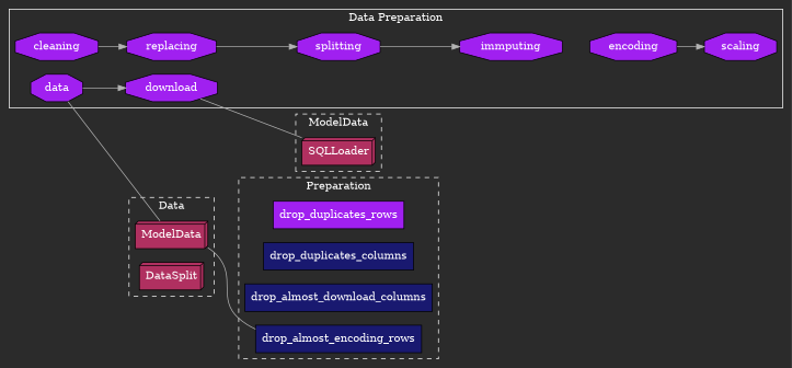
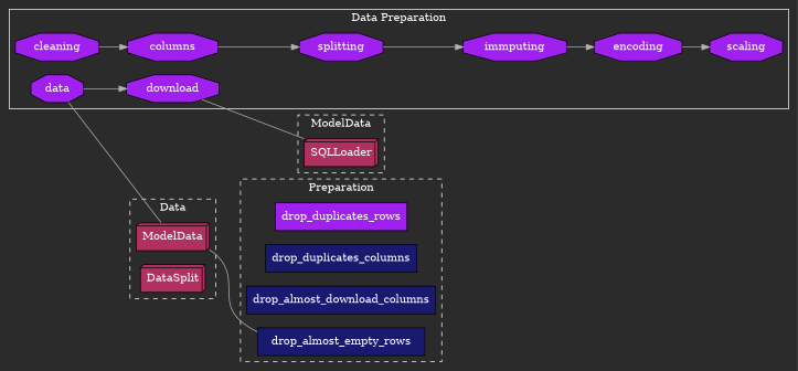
  digraph {
    bgcolor=gray17
    color=white
    compound=true
    fontcolor=white
    rankdir=LR
    style=dashed
    node [fillcolor=purple fontcolor=white shape=octagon style=filled]
    edge [color=gray70]
    data
    download
    cleaning
-   replacing
+   replacing [label=columns]
    splitting
    immputing
    encoding
    scaling
    ModelData [fillcolor=maroon shape=box3d]
    DataSplit [fillcolor=maroon shape=box3d]
    SQLLoader [fillcolor=maroon shape=box3d]
    drop_duplicates_rows [shape=box]
    drop_duplicates_columns [fillcolor=midnightblue shape=box]
    n14 [fillcolor=midnightblue label=drop_almost_download_columns shape=box]
-   drop_almost_empty_rows [fillcolor=midnightblue shape=box label=drop_almost_encoding_rows]
+   drop_almost_empty_rows [fillcolor=midnightblue shape=box]
    subgraph sub_1 {
      data
      download
      cleaning
      replacing
      splitting
      immputing
      encoding
      scaling
    }
    subgraph sub_2 {
      ModelData
      DataSplit
      SQLLoader
    }
    subgraph sub_3 {
      drop_duplicates_rows
      drop_duplicates_columns
      n14
      drop_almost_empty_rows
    }
    subgraph cluster_4 {
      label="Data Preparation"
      style=solid
      data
      download
      cleaning
      replacing
      splitting
      immputing
      encoding
      scaling
    }
    subgraph cluster_5 {
      label=Data
      ModelData
      DataSplit
    }
    subgraph cluster_6 {
      label=ModelData
      SQLLoader
    }
    subgraph cluster_7 {
      label=Preparation
      drop_duplicates_rows
      drop_duplicates_columns
      n14
      drop_almost_empty_rows
    }
    data -> download
    data -> ModelData [arrowhead=none]
    download -> SQLLoader [arrowhead=none]
    cleaning -> replacing
    replacing -> splitting
    splitting -> immputing
+   immputing -> encoding
    encoding -> scaling
    ModelData -> drop_almost_empty_rows [arrowhead=none]
  }
